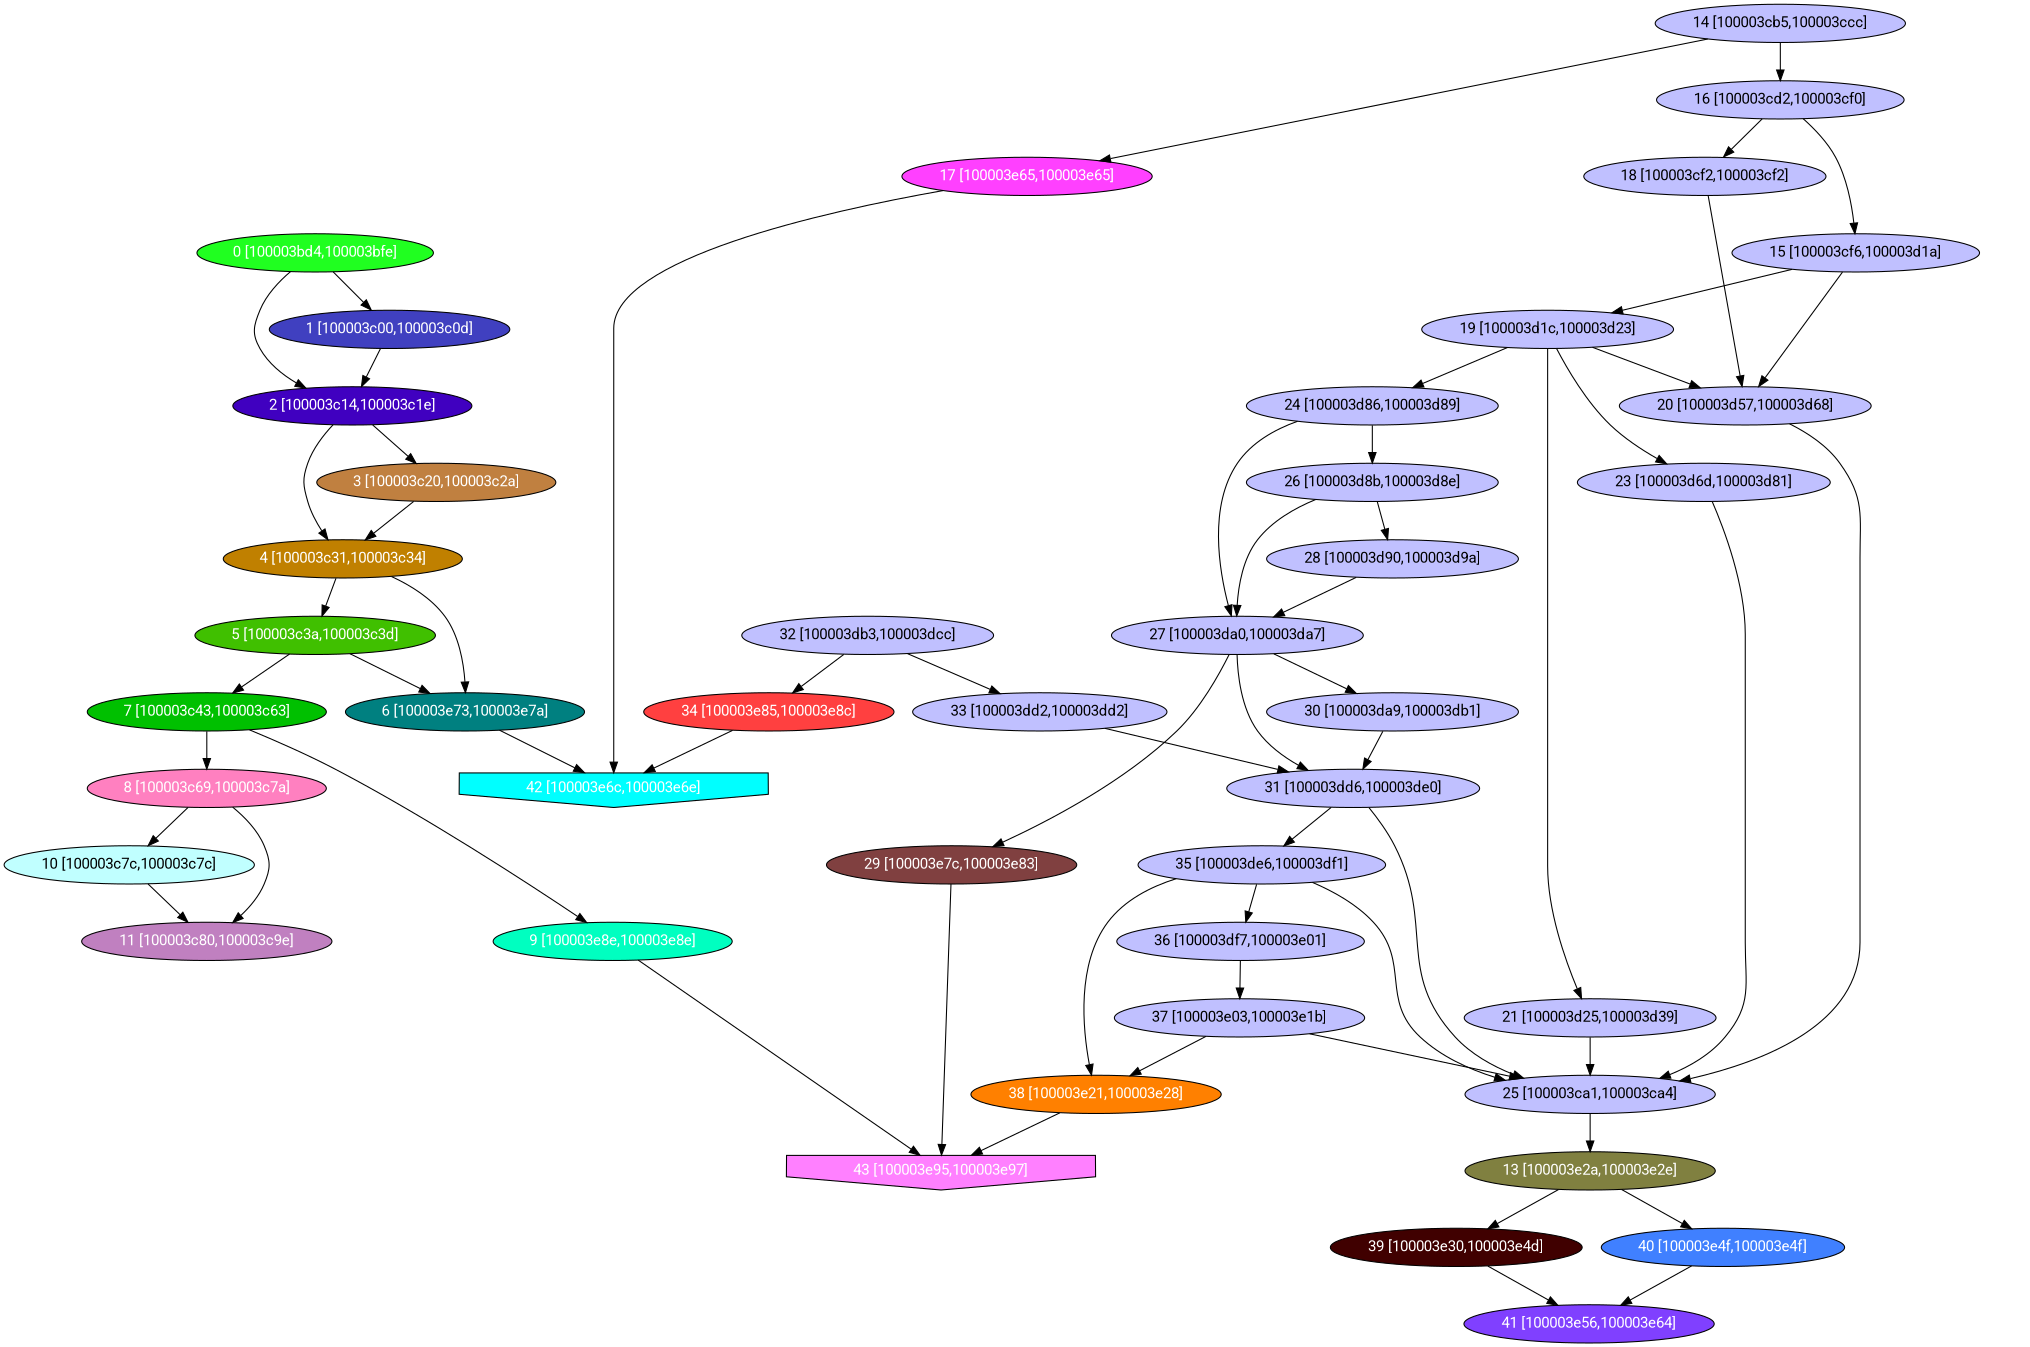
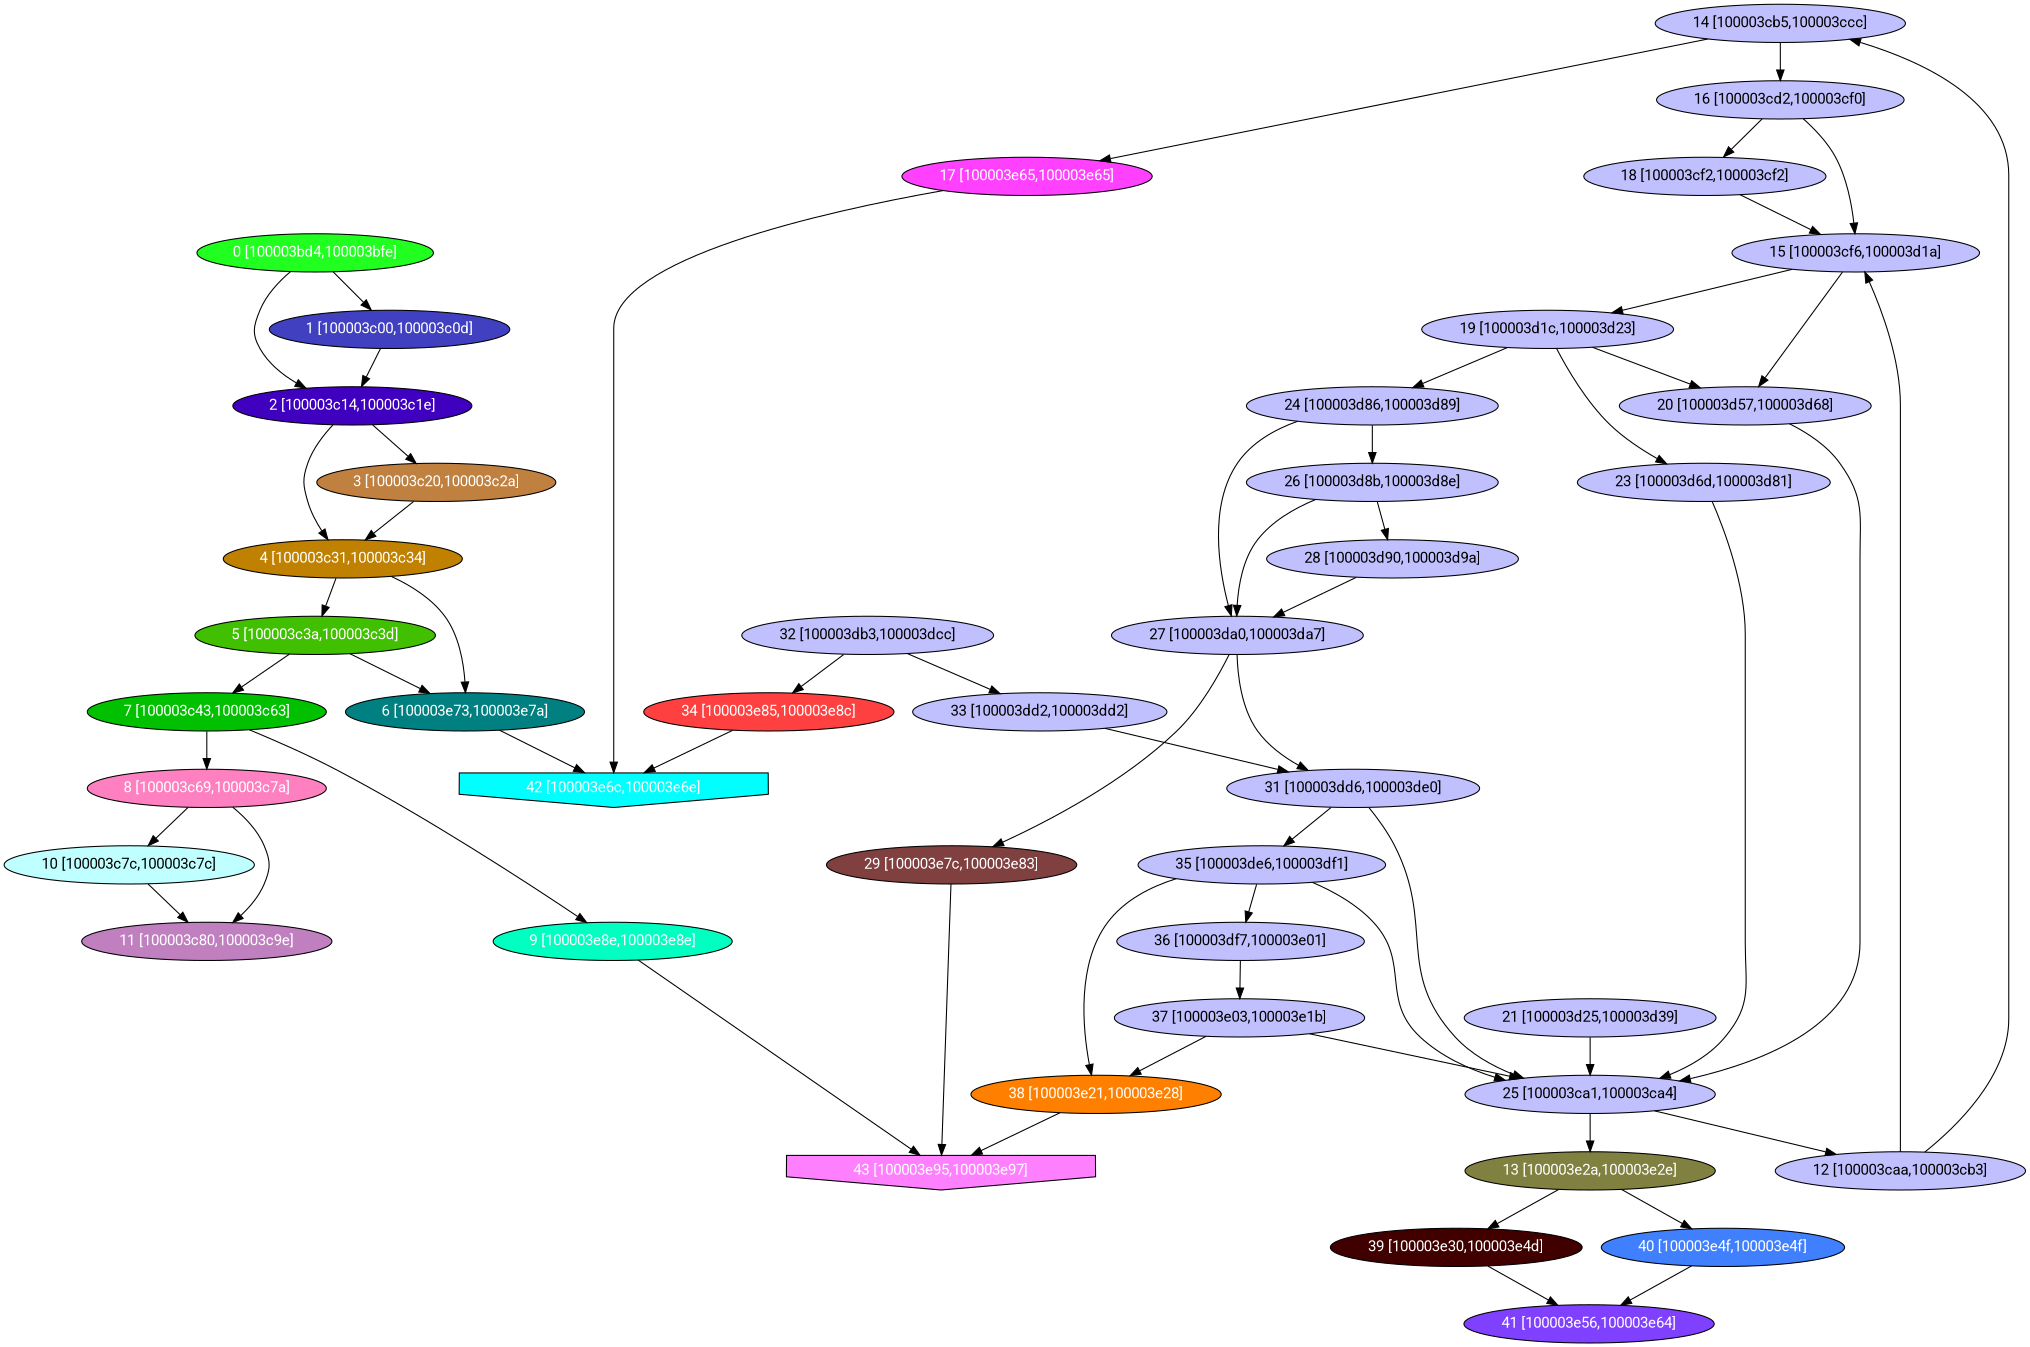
  digraph {
    fontname=Roboto
    node [fillcolor="#C0C0FF" fontcolor="#000000" fontname=Roboto shape=oval style=filled]
    edge [fontname=Roboto]
    n1 [fillcolor="#20FF20" fontcolor="#ffffff" label="0 [100003bd4,100003bfe]"]
    n2 [fillcolor="#4040C0" fontcolor="#ffffff" label="1 [100003c00,100003c0d]"]
    n3 [fillcolor="#4000C0" fontcolor="#ffffff" label="2 [100003c14,100003c1e]"]
    n4 [fillcolor="#C08040" fontcolor="#ffffff" label="3 [100003c20,100003c2a]"]
    n5 [fillcolor="#C08000" fontcolor="#ffffff" label="4 [100003c31,100003c34]"]
    n6 [fillcolor="#40C000" fontcolor="#ffffff" label="5 [100003c3a,100003c3d]"]
    n7 [fillcolor="#008080" fontcolor="#ffffff" label="6 [100003e73,100003e7a]"]
    n8 [fillcolor="#00C000" fontcolor="#ffffff" label="7 [100003c43,100003c63]"]
    n9 [fillcolor="#00FFFF" fontcolor="#ffffff" label="42 [100003e6c,100003e6e]" shape=invhouse]
    n10 [fillcolor="#FF80C0" fontcolor="#ffffff" label="8 [100003c69,100003c7a]"]
    n11 [fillcolor="#00FFC0" fontcolor="#ffffff" label="9 [100003e8e,100003e8e]"]
    n12 [fillcolor="#C0FFFF" label="10 [100003c7c,100003c7c]"]
    n13 [fillcolor="#C080C0" fontcolor="#ffffff" label="11 [100003c80,100003c9e]"]
    n14 [fillcolor="#FF80FF" fontcolor="#ffffff" label="43 [100003e95,100003e97]" shape=invhouse]
    n15 [label="25 [100003ca1,100003ca4]"]
+   n16 [label="12 [100003caa,100003cb3]"]
    n17 [fillcolor="#808040" fontcolor="#ffffff" label="13 [100003e2a,100003e2e]"]
    n18 [label="14 [100003cb5,100003ccc]"]
    n19 [label="15 [100003cf6,100003d1a]"]
    n20 [label="16 [100003cd2,100003cf0]"]
    n21 [fillcolor="#FF40FF" fontcolor="#ffffff" label="17 [100003e65,100003e65]"]
    n22 [label="19 [100003d1c,100003d23]"]
    n23 [label="20 [100003d57,100003d68]"]
    n24 [fillcolor="#400000" fontcolor="#ffffff" label="39 [100003e30,100003e4d]"]
    n25 [fillcolor="#4080FF" fontcolor="#ffffff" label="40 [100003e4f,100003e4f]"]
    n26 [fillcolor="#8040FF" fontcolor="#ffffff" label="41 [100003e56,100003e64]"]
    n27 [label="18 [100003cf2,100003cf2]"]
    n28 [label="21 [100003d25,100003d39]"]
    n29 [label="23 [100003d6d,100003d81]"]
    n30 [label="24 [100003d86,100003d89]"]
    n31 [label="26 [100003d8b,100003d8e]"]
    n32 [label="27 [100003da0,100003da7]"]
    n33 [label="28 [100003d90,100003d9a]"]
-   n34 [label="30 [100003da9,100003db1]"]
    n35 [label="31 [100003dd6,100003de0]"]
    n36 [fillcolor="#804040" fontcolor="#ffffff" label="29 [100003e7c,100003e83]"]
    n37 [label="35 [100003de6,100003df1]"]
    n38 [label="32 [100003db3,100003dcc]"]
    n39 [label="33 [100003dd2,100003dd2]"]
    n40 [fillcolor="#FF4040" fontcolor="#ffffff" label="34 [100003e85,100003e8c]"]
    n41 [label="36 [100003df7,100003e01]"]
    n42 [fillcolor="#FF8000" fontcolor="#ffffff" label="38 [100003e21,100003e28]"]
    n43 [label="37 [100003e03,100003e1b]"]
    n1 -> n2
    n1 -> n3
    n2 -> n3
    n3 -> n4
    n3 -> n5
    n4 -> n5
    n5 -> n6
    n5 -> n7
    n6 -> n7
    n6 -> n8
    n7 -> n9
    n8 -> n10
    n8 -> n11
    n10 -> n12
    n10 -> n13
    n11 -> n14
    n12 -> n13
+   n15 -> n16
    n15 -> n17
+   n16 -> n18
+   n16 -> n19
    n17 -> n24
    n17 -> n25
    n18 -> n20
    n18 -> n21
    n19 -> n22
    n19 -> n23
    n20 -> n19
    n20 -> n27
    n21 -> n9
    n22 -> n23
-   n22 -> n28
    n22 -> n29
    n22 -> n30
    n23 -> n15
    n24 -> n26
    n25 -> n26
-   n27 -> n23
+   n27 -> n19
    n28 -> n15
    n29 -> n15
    n30 -> n31
    n30 -> n32
    n31 -> n32
    n31 -> n33
-   n32 -> n34
    n32 -> n35
    n32 -> n36
    n33 -> n32
-   n34 -> n35
    n35 -> n15
    n35 -> n37
    n36 -> n14
    n37 -> n15
    n37 -> n41
    n37 -> n42
    n38 -> n39
    n38 -> n40
    n39 -> n35
    n40 -> n9
    n41 -> n43
    n42 -> n14
    n43 -> n15
    n43 -> n42
  }
